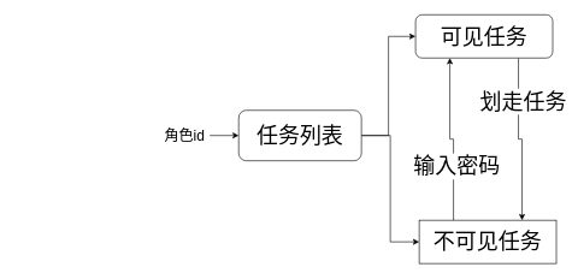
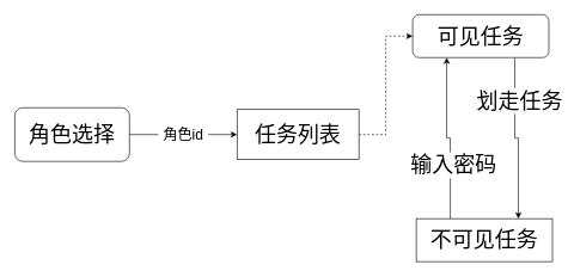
  <mxCell id="0" />
  <mxCell id="1" parent="0" />
  <mxCell id="2" value="" style="edgeStyle=orthogonalEdgeStyle;rounded=0;orthogonalLoop=1;jettySize=auto;html=1;startArrow=none;" edge="1" parent="1" source="7" target="6"><mxGeometry relative="1" as="geometry" /></mxCell>
- <mxCell id="4" style="edgeStyle=orthogonalEdgeStyle;rounded=0;orthogonalLoop=1;jettySize=auto;html=1;entryX=0;entryY=0.5;entryDx=0;entryDy=0;fontSize=30;" edge="1" parent="1" source="6" target="14"><mxGeometry relative="1" as="geometry" /></mxCell>
- <mxCell id="5" style="edgeStyle=orthogonalEdgeStyle;rounded=0;orthogonalLoop=1;jettySize=auto;html=1;entryX=0;entryY=0.5;entryDx=0;entryDy=0;fontSize=30;" edge="1" parent="1" source="6" target="11"><mxGeometry relative="1" as="geometry" /></mxCell>
- <mxCell id="6" value="&lt;font style=&quot;font-size: 30px&quot;&gt;任务列表&lt;/font&gt;" style="rounded=1;whiteSpace=wrap;html=1;" vertex="1" parent="1"><mxGeometry x="330" y="152.5" width="170" height="70" as="geometry" /></mxCell>
+ <mxCell id="3" value="&lt;font style=&quot;font-size: 30px&quot;&gt;角色选择&lt;/font&gt;" style="rounded=1;whiteSpace=wrap;html=1;" vertex="1" parent="1"><mxGeometry x="20" y="150" width="160" height="75" as="geometry" /></mxCell>
+ <mxCell id="5" style="edgeStyle=orthogonalEdgeStyle;rounded=0;orthogonalLoop=1;jettySize=auto;html=1;entryX=0;entryY=0.5;entryDx=0;entryDy=0;fontSize=30;dashed=1;" edge="1" parent="1" source="6" target="11"><mxGeometry relative="1" as="geometry" /></mxCell>
+ <mxCell id="6" value="&lt;font style=&quot;font-size: 30px&quot;&gt;任务列表&lt;/font&gt;" style="whiteSpace=wrap;html=1;rounded=0;" vertex="1" parent="1"><mxGeometry x="330" y="152.5" width="170" height="70" as="geometry" /></mxCell>
  <mxCell id="7" value="&lt;font style=&quot;font-size: 20px&quot;&gt;角色id&lt;/font&gt;" style="text;html=1;align=center;verticalAlign=middle;resizable=0;points=[];autosize=1;strokeColor=none;fillColor=none;" vertex="1" parent="1"><mxGeometry x="220" y="177.5" width="70" height="20" as="geometry" /></mxCell>
+ <mxCell id="8" value="" style="edgeStyle=orthogonalEdgeStyle;rounded=0;orthogonalLoop=1;jettySize=auto;html=1;endArrow=none;" edge="1" parent="1" source="3" target="7"><mxGeometry relative="1" as="geometry"><mxPoint x="490" y="210" as="sourcePoint" /><mxPoint x="570" y="210" as="targetPoint" /></mxGeometry></mxCell>
  <mxCell id="9" style="edgeStyle=orthogonalEdgeStyle;rounded=0;orthogonalLoop=1;jettySize=auto;html=1;exitX=0.75;exitY=1;exitDx=0;exitDy=0;entryX=0.75;entryY=0;entryDx=0;entryDy=0;fontSize=30;" edge="1" parent="1" source="11" target="14"><mxGeometry relative="1" as="geometry" /></mxCell>
  <mxCell id="10" value="划走任务" style="edgeLabel;html=1;align=center;verticalAlign=middle;resizable=0;points=[];fontSize=30;" vertex="1" connectable="0" parent="9"><mxGeometry x="0.183" y="1" relative="1" as="geometry"><mxPoint y="-72" as="offset" /></mxGeometry></mxCell>
  <mxCell id="11" value="可见任务" style="rounded=1;whiteSpace=wrap;html=1;fontSize=30;" vertex="1" parent="1"><mxGeometry x="575" y="20" width="190" height="60" as="geometry" /></mxCell>
  <mxCell id="12" style="edgeStyle=orthogonalEdgeStyle;rounded=0;orthogonalLoop=1;jettySize=auto;html=1;entryX=0.25;entryY=1;entryDx=0;entryDy=0;fontSize=30;exitX=0.25;exitY=0;exitDx=0;exitDy=0;" edge="1" parent="1" source="14" target="11"><mxGeometry relative="1" as="geometry" /></mxCell>
  <mxCell id="13" value="输入密码" style="edgeLabel;html=1;align=center;verticalAlign=middle;resizable=0;points=[];fontSize=30;" vertex="1" connectable="0" parent="12"><mxGeometry x="-0.217" y="-4" relative="1" as="geometry"><mxPoint y="14" as="offset" /></mxGeometry></mxCell>
  <mxCell id="14" value="不可见任务" style="whiteSpace=wrap;html=1;fontSize=30;rounded=0;" vertex="1" parent="1"><mxGeometry x="580" y="305" width="190" height="60" as="geometry" /></mxCell>
